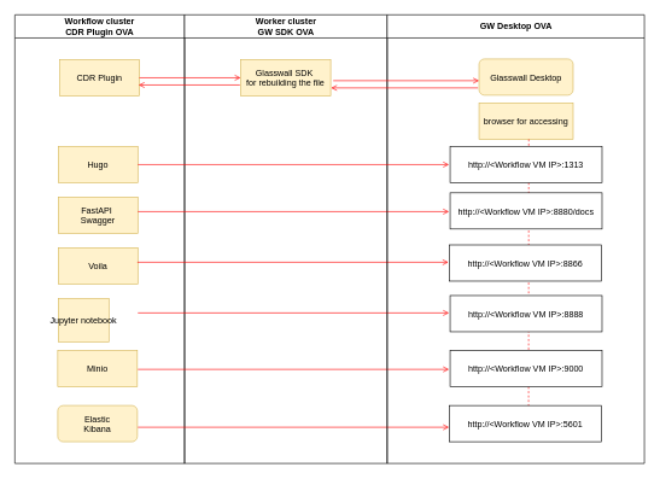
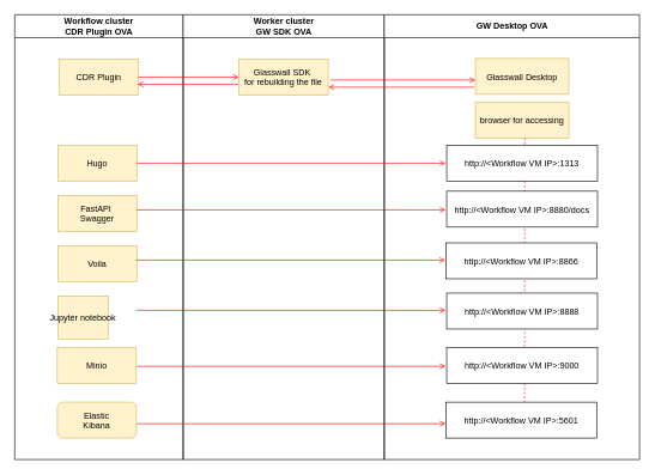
  <mxCell id="0" />
  <mxCell id="1" parent="0" />
  <mxCell id="2" value="Workflow cluster&#10;CDR Plugin OVA" style="swimlane;whiteSpace=wrap;startSize=32;" vertex="1" parent="1"><mxGeometry x="20" y="20" width="234.5" height="620" as="geometry" /></mxCell>
  <mxCell id="3" value="CDR Plugin" style="fillColor=#fff2cc;strokeColor=#d6b656;" vertex="1" parent="2"><mxGeometry x="62.25" y="62" width="110" height="50" as="geometry" /></mxCell>
  <mxCell id="4" value="Hugo" style="fillColor=#fff2cc;strokeColor=#d6b656;" vertex="1" parent="2"><mxGeometry x="60" y="182" width="110" height="50" as="geometry" /></mxCell>
  <mxCell id="5" value="FastAPI &#10;Swagger" style="fillColor=#fff2cc;strokeColor=#d6b656;" vertex="1" parent="2"><mxGeometry x="60" y="252" width="110" height="50" as="geometry" /></mxCell>
  <mxCell id="6" value="Voila" style="fillColor=#fff2cc;strokeColor=#d6b656;" vertex="1" parent="2"><mxGeometry x="60" y="322" width="110" height="50" as="geometry" /></mxCell>
  <mxCell id="7" value="Jupyter notebook" style="fillColor=#fff2cc;strokeColor=#d6b656;" vertex="1" parent="2"><mxGeometry x="60" y="392" width="70" height="60" as="geometry" /></mxCell>
  <mxCell id="8" value="Elastic&#10;Kibana" style="fillColor=#fff2cc;strokeColor=#d6b656;rounded=1;" vertex="1" parent="2"><mxGeometry x="59.25" y="540" width="110" height="50" as="geometry" /></mxCell>
  <mxCell id="9" value="Minio" style="fillColor=#fff2cc;strokeColor=#d6b656;" vertex="1" parent="2"><mxGeometry x="59.25" y="464" width="110" height="50" as="geometry" /></mxCell>
  <mxCell id="10" value="Worker cluster&#10;GW SDK OVA" style="swimlane;whiteSpace=wrap;startSize=32;" vertex="1" parent="1"><mxGeometry x="254.5" y="20" width="280" height="620" as="geometry" /></mxCell>
  <mxCell id="11" value="Glasswall SDK &#10;for rebuilding the file" style="fillColor=#fff2cc;strokeColor=#d6b656;" vertex="1" parent="10"><mxGeometry x="77.5" y="62" width="124.5" height="50" as="geometry" /></mxCell>
  <mxCell id="12" value="" style="edgeStyle=none;strokeColor=#FF0000;endArrow=open;endFill=1;rounded=0;exitX=1;exitY=0.5;exitDx=0;exitDy=0;" edge="1" parent="10"><mxGeometry width="100" height="100" relative="1" as="geometry"><mxPoint x="-64.5" y="272" as="sourcePoint" /><mxPoint x="365.5" y="272" as="targetPoint" /></mxGeometry></mxCell>
  <mxCell id="13" value="" style="edgeStyle=none;strokeColor=#FF0000;endArrow=open;endFill=1;rounded=0;exitX=1;exitY=0.5;exitDx=0;exitDy=0;" edge="1" parent="10"><mxGeometry width="100" height="100" relative="1" as="geometry"><mxPoint x="-65.25" y="342" as="sourcePoint" /><mxPoint x="364.75" y="342" as="targetPoint" /></mxGeometry></mxCell>
  <mxCell id="14" value="" style="edgeStyle=none;strokeColor=#FF0000;endArrow=open;endFill=1;rounded=0;exitX=1;exitY=0.5;exitDx=0;exitDy=0;" edge="1" parent="10"><mxGeometry width="100" height="100" relative="1" as="geometry"><mxPoint x="-64.5" y="412" as="sourcePoint" /><mxPoint x="365.5" y="412" as="targetPoint" /></mxGeometry></mxCell>
  <mxCell id="15" value="" style="edgeStyle=none;strokeColor=#FF0000;endArrow=open;endFill=1;rounded=0;" edge="1" parent="10"><mxGeometry width="100" height="100" relative="1" as="geometry"><mxPoint x="-62.5" y="87" as="sourcePoint" /><mxPoint x="77.5" y="87" as="targetPoint" /></mxGeometry></mxCell>
  <mxCell id="16" value="" style="edgeStyle=none;strokeColor=#FF0000;endArrow=open;endFill=1;rounded=0;" edge="1" parent="10"><mxGeometry width="100" height="100" relative="1" as="geometry"><mxPoint x="76.5" y="97" as="sourcePoint" /><mxPoint x="-63.5" y="97" as="targetPoint" /></mxGeometry></mxCell>
  <mxCell id="17" value="" style="edgeStyle=none;strokeColor=#FF0000;endArrow=open;endFill=1;rounded=0;exitX=1;exitY=0.5;exitDx=0;exitDy=0;" edge="1" parent="10"><mxGeometry width="100" height="100" relative="1" as="geometry"><mxPoint x="-64.5" y="570" as="sourcePoint" /><mxPoint x="365.5" y="570" as="targetPoint" /></mxGeometry></mxCell>
  <mxCell id="18" value="" style="edgeStyle=none;strokeColor=#FF0000;endArrow=open;endFill=1;rounded=0;exitX=1;exitY=0.5;exitDx=0;exitDy=0;" edge="1" parent="10"><mxGeometry width="100" height="100" relative="1" as="geometry"><mxPoint x="-64.5" y="490" as="sourcePoint" /><mxPoint x="365.5" y="490" as="targetPoint" /></mxGeometry></mxCell>
  <mxCell id="19" value="GW Desktop OVA" style="swimlane;whiteSpace=wrap;startSize=32;" vertex="1" parent="1"><mxGeometry x="534.5" y="20" width="355.5" height="620" as="geometry" /></mxCell>
  <mxCell id="20" value="browser for accessing" style="fillColor=#fff2cc;strokeColor=#d6b656;" vertex="1" parent="19"><mxGeometry x="127" y="122" width="130" height="50" as="geometry" /></mxCell>
- <mxCell id="21" value="Glasswall Desktop" style="fillColor=#fff2cc;strokeColor=#d6b656;rounded=1;" vertex="1" parent="19"><mxGeometry x="127" y="61" width="130" height="50" as="geometry" /></mxCell>
+ <mxCell id="21" value="Glasswall Desktop" style="fillColor=#fff2cc;strokeColor=#d6b656;" vertex="1" parent="19"><mxGeometry x="127" y="61" width="130" height="50" as="geometry" /></mxCell>
  <mxCell id="22" value="" style="endArrow=none;strokeColor=#FF0000;endFill=0;rounded=0;dashed=1;entryX=0.521;entryY=0.8;entryDx=0;entryDy=0;entryPerimeter=0;" edge="1" parent="19" target="30"><mxGeometry relative="1" as="geometry"><mxPoint x="195.74" y="172" as="sourcePoint" /><mxPoint x="195.5" y="431" as="targetPoint" /></mxGeometry></mxCell>
  <mxCell id="23" value="http://&lt;Workflow VM IP&gt;:8888" style="" vertex="1" parent="19"><mxGeometry x="87" y="388" width="210" height="50" as="geometry" /></mxCell>
  <mxCell id="24" value="http://&lt;Workflow VM IP&gt;:8866" style="" vertex="1" parent="19"><mxGeometry x="86" y="318" width="210" height="50" as="geometry" /></mxCell>
  <mxCell id="25" value="http://&lt;Workflow VM IP&gt;:8880/docs" style="" vertex="1" parent="19"><mxGeometry x="87" y="246" width="210" height="50" as="geometry" /></mxCell>
  <mxCell id="26" value="http://&lt;Workflow VM IP&gt;:1313" style="" vertex="1" parent="19"><mxGeometry x="87" y="182" width="210" height="50" as="geometry" /></mxCell>
  <mxCell id="27" value="" style="edgeStyle=none;strokeColor=#FF0000;endArrow=open;endFill=1;rounded=0;" edge="1" parent="19"><mxGeometry width="100" height="100" relative="1" as="geometry"><mxPoint x="-74.5" y="91" as="sourcePoint" /><mxPoint x="127" y="91" as="targetPoint" /></mxGeometry></mxCell>
  <mxCell id="28" value="" style="edgeStyle=none;strokeColor=#FF0000;endArrow=open;endFill=1;rounded=0;" edge="1" parent="19"><mxGeometry width="100" height="100" relative="1" as="geometry"><mxPoint x="125.5" y="101" as="sourcePoint" /><mxPoint x="-77.5" y="101" as="targetPoint" /></mxGeometry></mxCell>
  <mxCell id="29" value="http://&lt;Workflow VM IP&gt;:9000" style="" vertex="1" parent="19"><mxGeometry x="87" y="464" width="210" height="50" as="geometry" /></mxCell>
  <mxCell id="30" value="http://&lt;Workflow VM IP&gt;:5601" style="" vertex="1" parent="19"><mxGeometry x="86" y="540" width="210" height="50" as="geometry" /></mxCell>
  <mxCell id="31" value="" style="edgeStyle=none;strokeColor=#FF0000;endArrow=open;endFill=1;rounded=0;exitX=1;exitY=0.5;exitDx=0;exitDy=0;" edge="1" parent="1" source="4"><mxGeometry width="100" height="100" relative="1" as="geometry"><mxPoint x="504.5" y="449.5" as="sourcePoint" /><mxPoint x="620" y="227" as="targetPoint" /></mxGeometry></mxCell>
